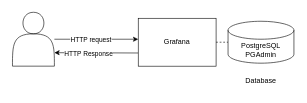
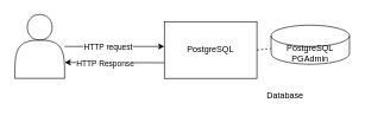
  <mxCell id="0" />
  <mxCell id="1" parent="0" />
  <mxCell id="2" value="" style="shape=actor;whiteSpace=wrap;html=1;" vertex="1" parent="1"><mxGeometry x="20" y="20" width="70" height="90" as="geometry" /></mxCell>
  <mxCell id="3" value="" style="endArrow=classic;html=1;rounded=0;" edge="1" parent="1" source="2"><mxGeometry width="50" height="50" relative="1" as="geometry"><mxPoint x="380" y="200" as="sourcePoint" /><mxPoint x="230" y="65" as="targetPoint" /></mxGeometry></mxCell>
  <mxCell id="4" value="HTTP request" style="edgeLabel;html=1;align=center;verticalAlign=middle;resizable=0;points=[];" vertex="1" connectable="0" parent="3"><mxGeometry x="-0.143" relative="1" as="geometry"><mxPoint as="offset" /></mxGeometry></mxCell>
  <mxCell id="5" value="" style="endArrow=classic;html=1;rounded=0;entryX=1;entryY=0.75;entryDx=0;entryDy=0;" edge="1" parent="1" target="2"><mxGeometry width="50" height="50" relative="1" as="geometry"><mxPoint x="230" y="88" as="sourcePoint" /><mxPoint x="240" y="75" as="targetPoint" /></mxGeometry></mxCell>
  <mxCell id="6" value="HTTP Response" style="edgeLabel;html=1;align=center;verticalAlign=middle;resizable=0;points=[];" vertex="1" connectable="0" parent="5"><mxGeometry x="0.186" y="1" relative="1" as="geometry"><mxPoint as="offset" /></mxGeometry></mxCell>
- <mxCell id="7" value="Grafana" style="rounded=0;whiteSpace=wrap;html=1;" vertex="1" parent="1"><mxGeometry x="230" y="30" width="130" height="80" as="geometry" /></mxCell>
+ <mxCell id="7" value="PostgreSQL" style="rounded=0;whiteSpace=wrap;html=1;" vertex="1" parent="1"><mxGeometry x="230" y="30" width="130" height="80" as="geometry" /></mxCell>
  <mxCell id="8" value="" style="endArrow=none;html=1;rounded=0;exitX=1;exitY=0.5;exitDx=0;exitDy=0;dashed=1;" edge="1" parent="1" source="7" target="9"><mxGeometry width="50" height="50" relative="1" as="geometry"><mxPoint x="380" y="200" as="sourcePoint" /><mxPoint x="410" y="70" as="targetPoint" /></mxGeometry></mxCell>
- <mxCell id="9" value="PostgreSQL&lt;br&gt;PGAdmin" style="shape=cylinder3;whiteSpace=wrap;html=1;boundedLbl=1;backgroundOutline=1;size=15;" vertex="1" parent="1"><mxGeometry x="380" y="35" width="110" height="70" as="geometry" /></mxCell>
- <mxCell id="10" value="Database" style="text;html=1;strokeColor=none;fillColor=none;align=center;verticalAlign=middle;whiteSpace=wrap;rounded=0;" vertex="1" parent="1"><mxGeometry x="405" y="120" width="60" height="30" as="geometry" /></mxCell>
+ <mxCell id="9" value="PostgreSQL&lt;br&gt;PGAdmin" style="shape=cylinder3;whiteSpace=wrap;html=1;boundedLbl=1;backgroundOutline=1;size=15;" vertex="1" parent="1"><mxGeometry x="380" y="35" width="110" height="55" as="geometry" /></mxCell>
+ <mxCell id="10" value="Database" style="text;html=1;strokeColor=none;fillColor=none;align=center;verticalAlign=middle;whiteSpace=wrap;rounded=0;" vertex="1" parent="1"><mxGeometry x="370" y="120" width="60" height="30" as="geometry" /></mxCell>
